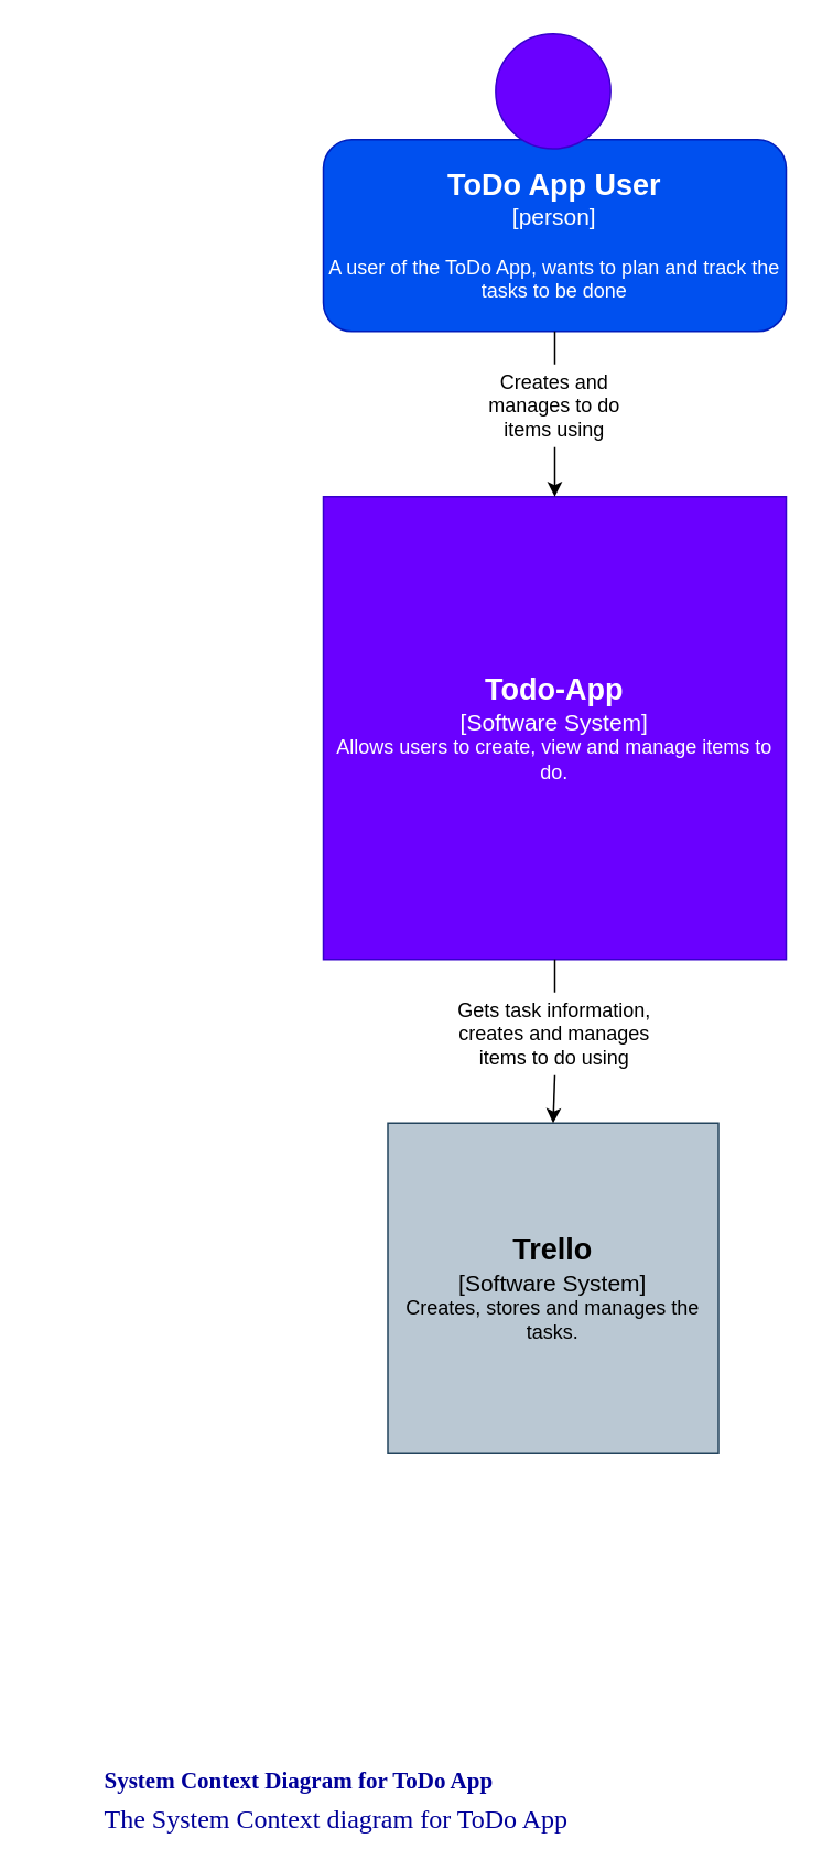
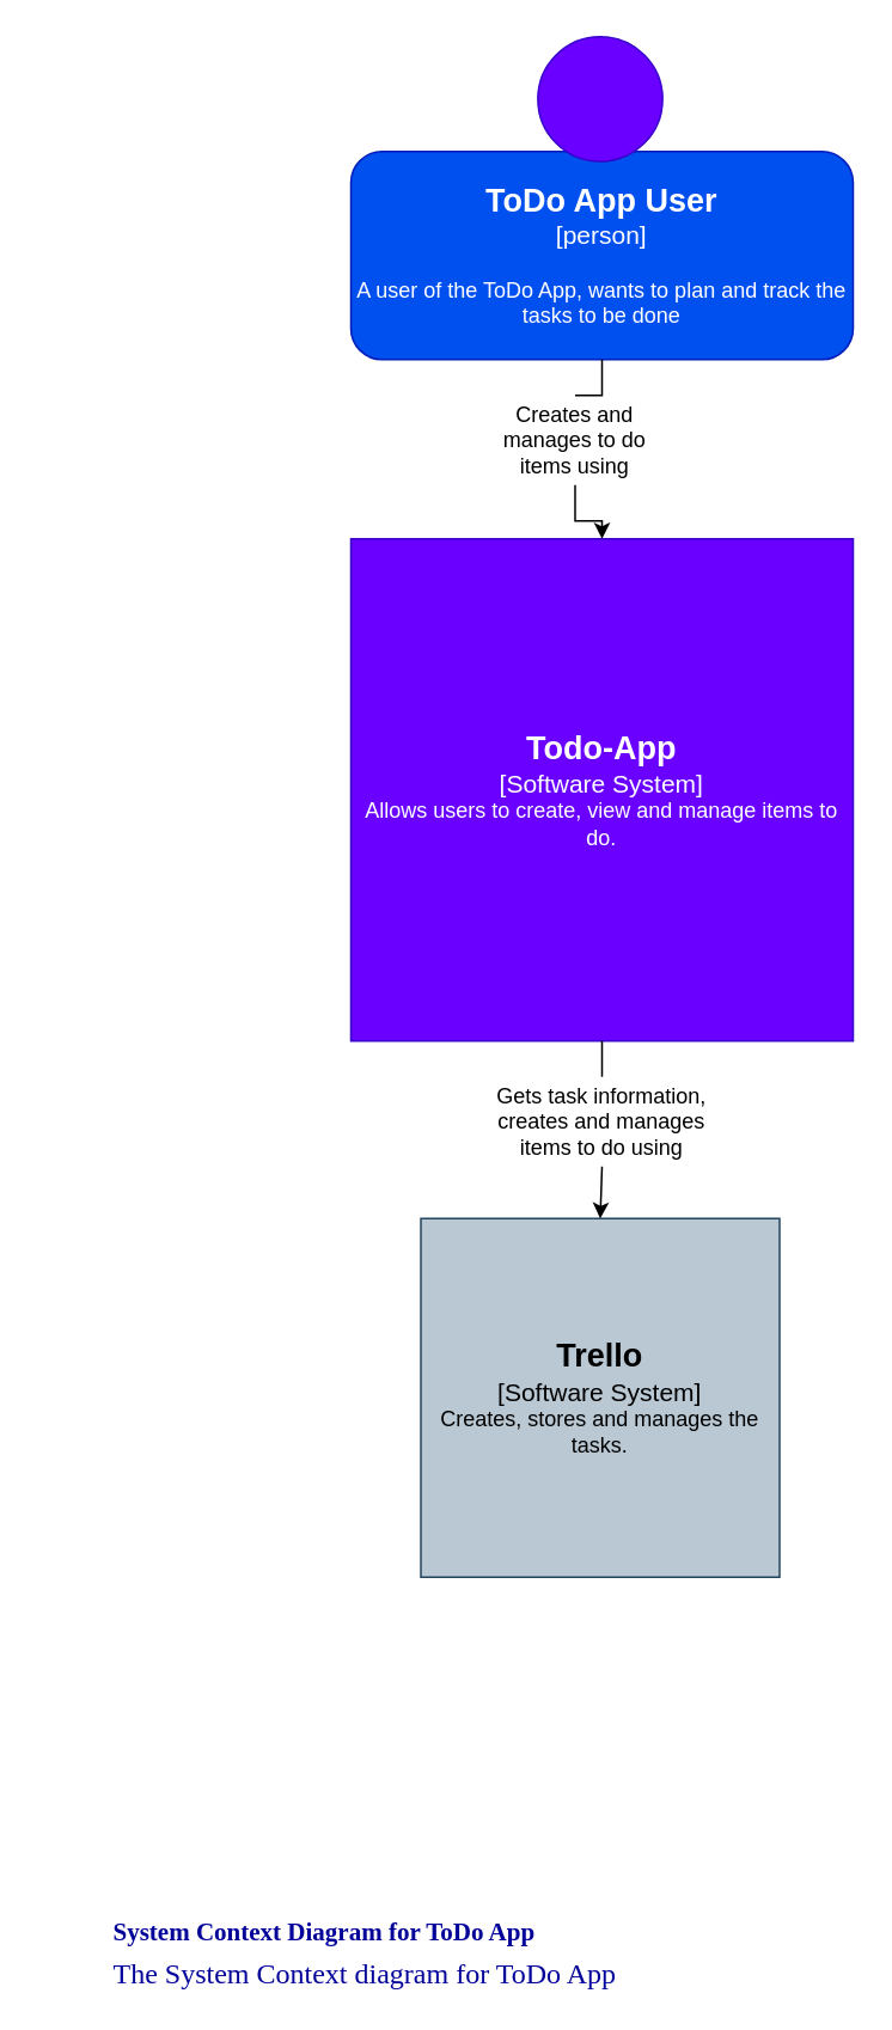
  <mxCell id="0" />
  <mxCell id="1" parent="0" />
  <mxCell id="2" value="&lt;font&gt;&lt;b&gt;&lt;font style=&quot;font-size: 18px&quot;&gt;Todo-App&lt;/font&gt;&lt;/b&gt;&lt;br&gt;&lt;font style=&quot;font-size: 14px&quot;&gt;[Software System]&lt;/font&gt;&lt;br&gt;&lt;font style=&quot;font-size: 12px&quot;&gt;Allows users to create, view and manage items to do.&lt;/font&gt;&lt;br&gt;&lt;/font&gt;" style="whiteSpace=wrap;html=1;aspect=fixed;fillColor=#6a00ff;strokeColor=#3700CC;fontColor=#ffffff;" parent="1" vertex="1"><mxGeometry x="195" y="300" width="280" height="280" as="geometry" /></mxCell>
  <mxCell id="3" value="&lt;font&gt;&lt;b style=&quot;font-size: 18px&quot;&gt;Trello&lt;/b&gt;&lt;br&gt;&lt;font style=&quot;font-size: 14px&quot;&gt;[Software System]&lt;/font&gt;&lt;br&gt;&lt;font style=&quot;font-size: 12px&quot;&gt;Creates, stores and manages the tasks.&lt;/font&gt;&lt;br&gt;&lt;/font&gt;" style="whiteSpace=wrap;html=1;aspect=fixed;fillColor=#bac8d3;strokeColor=#23445d;" parent="1" vertex="1"><mxGeometry x="234" y="679" width="200" height="200" as="geometry" /></mxCell>
  <mxCell id="4" value="&lt;div style=&quot;text-align: left&quot;&gt;&lt;span style=&quot;font-size: 14px ; color: rgb(0 , 0 , 153) ; font-family: &amp;#34;verdana&amp;#34;&quot;&gt;&lt;b&gt;System Context Diagram for ToDo App&lt;/b&gt;&lt;/span&gt;&lt;/div&gt;&lt;font face=&quot;Verdana&quot; color=&quot;#000099&quot;&gt;&lt;div style=&quot;text-align: left&quot;&gt;&lt;font face=&quot;Verdana&quot; color=&quot;#000099&quot;&gt;&lt;font size=&quot;3&quot;&gt;The System Context diagram for ToDo App&lt;/font&gt;&lt;/font&gt;&lt;font face=&quot;Verdana&quot; color=&quot;#000099&quot; style=&quot;font-size: 20px&quot;&gt;&amp;nbsp;&lt;/font&gt;&lt;/div&gt;&lt;/font&gt;" style="text;html=1;align=center;verticalAlign=middle;resizable=0;points=[];autosize=1;" parent="1" vertex="1"><mxGeometry x="20" y="1070" width="370" height="40" as="geometry" /></mxCell>
  <mxCell id="5" value="&lt;b&gt;&lt;font style=&quot;font-size: 18px&quot;&gt;ToDo App User&lt;/font&gt;&lt;/b&gt;&lt;br&gt;&lt;font style=&quot;font-size: 14px&quot;&gt;[person]&lt;br&gt;&lt;/font&gt;&lt;br&gt;A user of the ToDo App, wants to plan and track the tasks to be done" style="rounded=1;whiteSpace=wrap;html=1;fillColor=#0050ef;strokeColor=#001DBC;fontColor=#ffffff;" vertex="1" parent="1"><mxGeometry x="195" y="84" width="280" height="116" as="geometry" /></mxCell>
  <mxCell id="6" value="" style="edgeStyle=orthogonalEdgeStyle;rounded=0;orthogonalLoop=1;jettySize=auto;html=1;exitX=0.5;exitY=1;exitDx=0;exitDy=0;startArrow=none;" edge="1" parent="1" source="8" target="2"><mxGeometry relative="1" as="geometry" /></mxCell>
  <mxCell id="7" value="" style="ellipse;whiteSpace=wrap;html=1;aspect=fixed;fillColor=#6a00ff;strokeColor=#3700CC;fontColor=#ffffff;" vertex="1" parent="1"><mxGeometry x="299.25" width="69.5" height="69.5" as="geometry" y="20" /></mxCell>
- <mxCell id="8" value="Creates and manages to do items using" style="text;html=1;strokeColor=none;fillColor=none;align=center;verticalAlign=middle;whiteSpace=wrap;rounded=0;" vertex="1" parent="1"><mxGeometry x="287.13" y="220" width="95.75" height="50" as="geometry" /></mxCell>
+ <mxCell id="8" value="Creates and manages to do items using" style="text;html=1;strokeColor=none;fillColor=none;align=center;verticalAlign=middle;whiteSpace=wrap;rounded=0;" vertex="1" parent="1"><mxGeometry x="272.13" y="220" width="95.75" height="50" as="geometry" /></mxCell>
  <mxCell id="9" value="" style="edgeStyle=orthogonalEdgeStyle;rounded=0;orthogonalLoop=1;jettySize=auto;html=1;exitX=0.5;exitY=1;exitDx=0;exitDy=0;endArrow=none;" edge="1" parent="1" source="5" target="8"><mxGeometry relative="1" as="geometry"><mxPoint x="335" y="200" as="sourcePoint" /><mxPoint x="335" y="300" as="targetPoint" /></mxGeometry></mxCell>
  <mxCell id="10" value="" style="endArrow=classic;html=1;exitX=0.5;exitY=1;exitDx=0;exitDy=0;entryX=0.5;entryY=0;entryDx=0;entryDy=0;startArrow=none;" edge="1" parent="1" source="11" target="3"><mxGeometry width="50" height="50" relative="1" as="geometry"><mxPoint x="375" y="620" as="sourcePoint" /><mxPoint x="425" y="570" as="targetPoint" /></mxGeometry></mxCell>
  <mxCell id="11" value="Gets task information, creates and manages items to do using" style="text;html=1;strokeColor=none;fillColor=none;align=center;verticalAlign=middle;whiteSpace=wrap;rounded=0;" vertex="1" parent="1"><mxGeometry x="275" y="600" width="120" height="50" as="geometry" /></mxCell>
  <mxCell id="12" value="" style="endArrow=none;html=1;exitX=0.5;exitY=1;exitDx=0;exitDy=0;entryX=0.5;entryY=0;entryDx=0;entryDy=0;" edge="1" parent="1" source="2" target="11"><mxGeometry width="50" height="50" relative="1" as="geometry"><mxPoint x="335" y="580" as="sourcePoint" /><mxPoint x="334" y="679" as="targetPoint" /></mxGeometry></mxCell>
